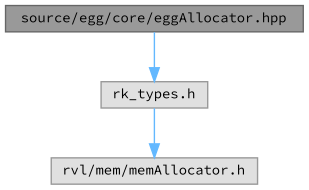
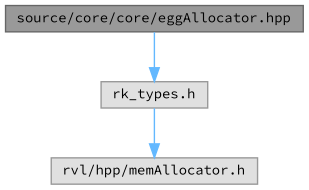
  digraph {
    fontname="Source Code Pro"
    node [color=grey60 fillcolor="#E0E0E0" fontname="Source Code Pro" fontsize=10 shape=box style=filled]
    edge [color=steelblue1 fontname="Source Code Pro" fontsize=10 labelfontname=FreeMono labelfontsize=10 style=solid]
-   n1 [color=gray40 fillcolor=grey60 fontcolor=black height=0.2 label="source/egg/core/eggAllocator.hpp" width=0.4]
+   n1 [color=gray40 fillcolor=grey60 fontcolor=black height=0.2 label="source/core/core/eggAllocator.hpp" width=0.4]
    n2 [height=0.2 label="rk_types.h" width=0.4]
-   n3 [height=0.2 label="rvl/mem/memAllocator.h" width=0.4]
+   n3 [height=0.2 label="rvl/hpp/memAllocator.h" width=0.4]
    n1 -> n2
    n2 -> n3
  }
